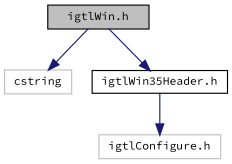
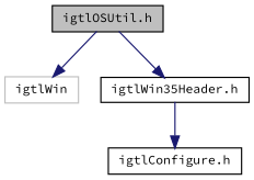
  digraph {
    fontname="Source Code Pro"
    node [color=black fillcolor=white fontname="Source Code Pro" fontsize=10 shape=record style=filled]
    edge [color=midnightblue fontname="Source Code Pro" fontsize=10 labelfontname=Helvetica labelfontsize=10 style=solid]
-   n1 [fillcolor=grey75 fontcolor=black height=0.2 label="igtlWin.h" width=0.4]
-   n2 [color=grey75 height=0.2 label=cstring width=0.4]
+   n1 [fillcolor=grey75 fontcolor=black height=0.2 label="igtlOSUtil.h" width=0.4]
+   n2 [color=grey75 height=0.2 label=igtlWin width=0.4]
    n3 [height=0.2 label="igtlWin35Header.h" width=0.4]
-   n4 [color=grey75 height=0.2 label="igtlConfigure.h" width=0.4]
+   n4 [height=0.2 label="igtlConfigure.h" width=0.4]
    n1 -> n2
    n1 -> n3
    n3 -> n4
  }
